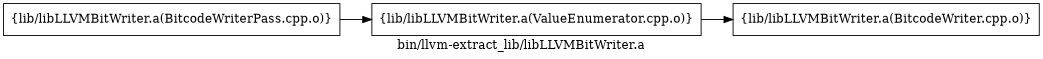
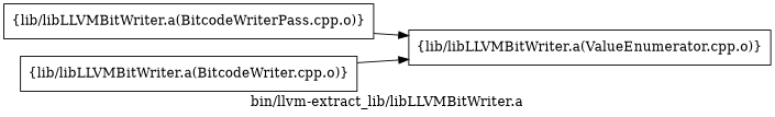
  digraph {
    label="bin/llvm-extract_lib/libLLVMBitWriter.a"
    rankdir=LR
    node [group=0 shape=box]
    n1 [label="{lib/libLLVMBitWriter.a(BitcodeWriterPass.cpp.o)}"]
    n2 [label="{lib/libLLVMBitWriter.a(BitcodeWriter.cpp.o)}"]
    n3 [label="{lib/libLLVMBitWriter.a(ValueEnumerator.cpp.o)}"]
    subgraph sub_1 {
      rank=same
      n1
    }
    subgraph sub_2 {
      rank=same
      n2
    }
    subgraph sub_3 {
      rank=same
      n1
    }
    subgraph sub_4 {
      rank=same
      n2
    }
    n1 -> n3
-   n3 -> n2
+   n2 -> n3
  }
